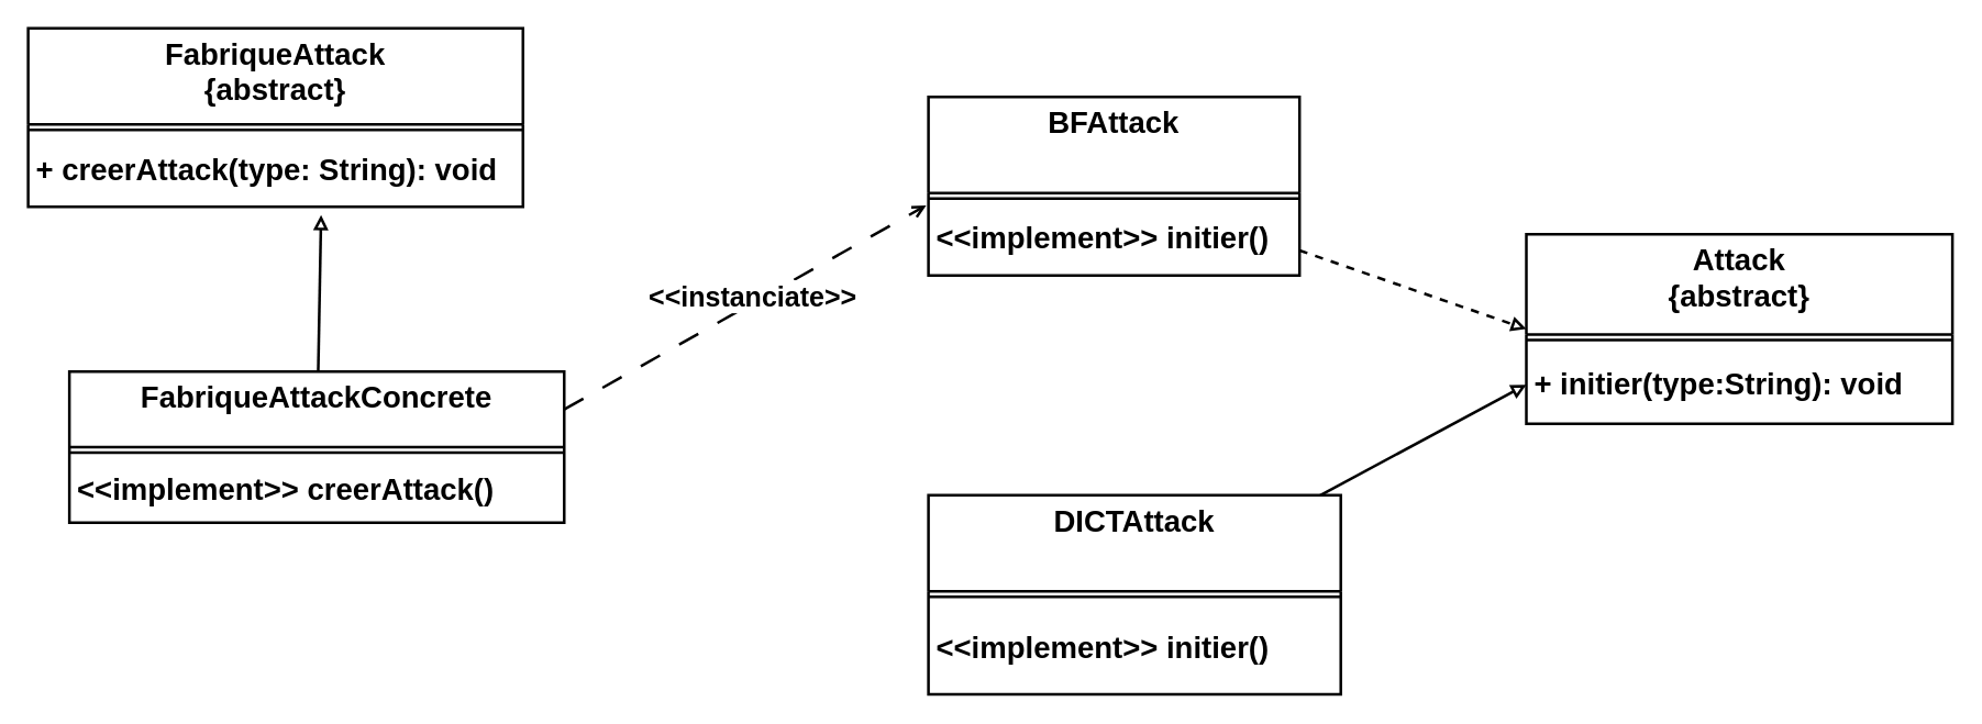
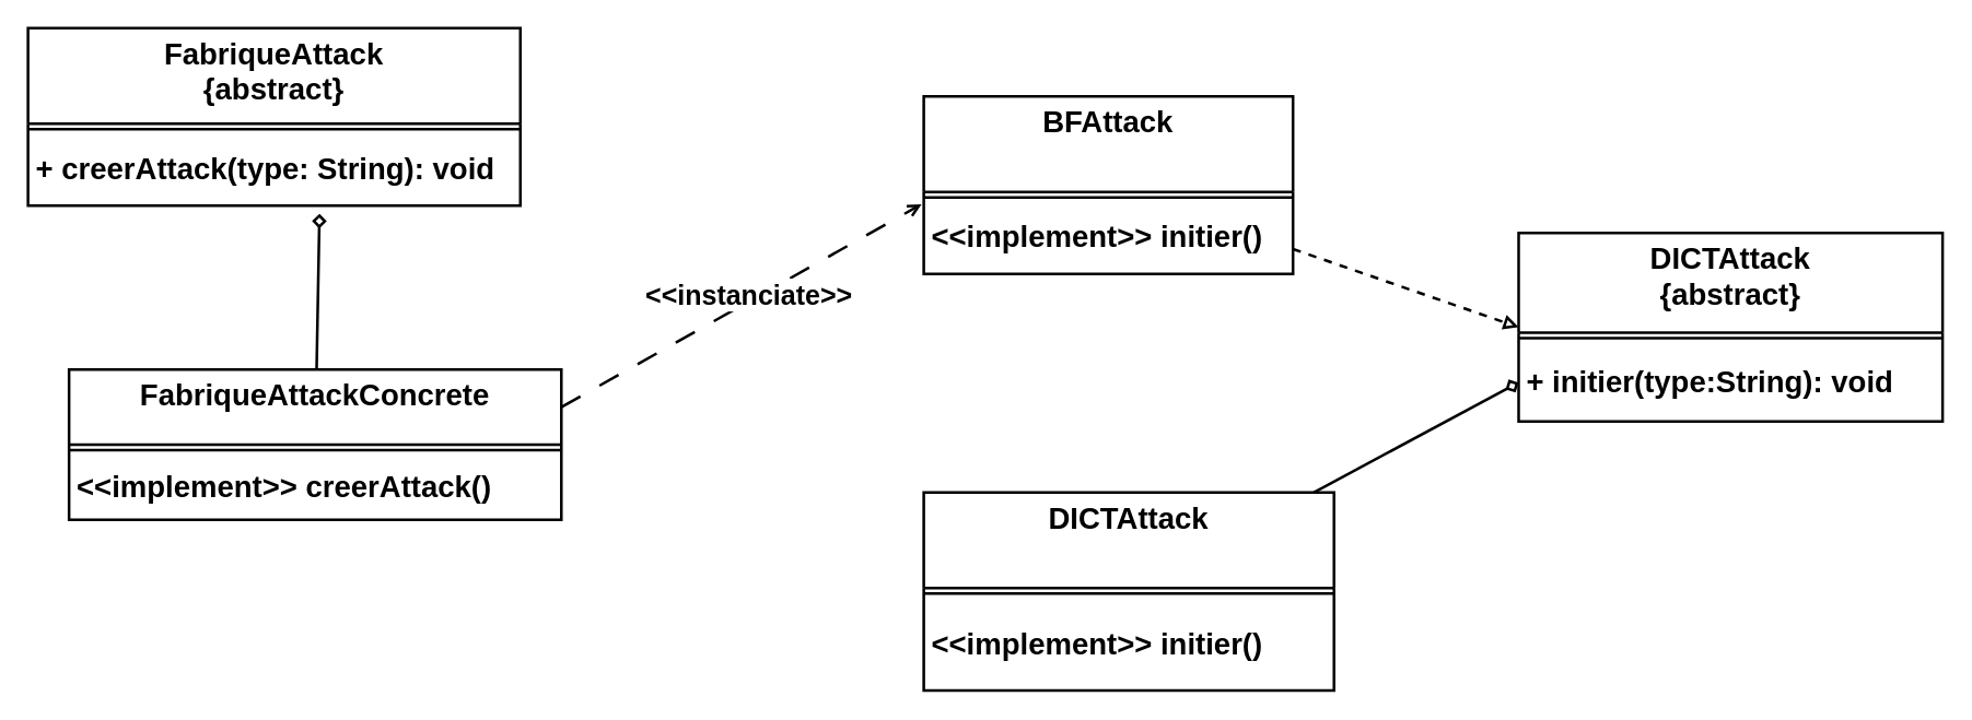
  <mxCell id="0" />
  <mxCell id="1" parent="0" />
  <mxCell id="2" value="&lt;span&gt;FabriqueAttack&lt;/span&gt;&lt;div&gt;&lt;span&gt;{abstract}&lt;/span&gt;&lt;/div&gt;" style="swimlane;fontStyle=1;align=center;verticalAlign=top;childLayout=stackLayout;horizontal=1;startSize=70;horizontalStack=0;resizeParent=1;resizeParentMax=0;resizeLast=0;collapsible=0;marginBottom=0;html=1;whiteSpace=wrap;strokeWidth=2;fontSize=22;" vertex="1" parent="1"><mxGeometry x="20" y="20" width="360" height="130" as="geometry" /></mxCell>
  <mxCell id="3" value="" style="line;strokeWidth=2;fillColor=none;align=left;verticalAlign=middle;spacingTop=-1;spacingLeft=3;spacingRight=3;rotatable=0;labelPosition=right;points=[];portConstraint=eastwest;fontSize=22;fontStyle=1" vertex="1" parent="2"><mxGeometry y="70" width="360" height="8" as="geometry" /></mxCell>
  <mxCell id="4" value="+ creerAttack(type: String): void" style="text;html=1;strokeColor=none;fillColor=none;align=left;verticalAlign=middle;spacingLeft=4;spacingRight=4;overflow=hidden;rotatable=0;points=[[0,0.5],[1,0.5]];portConstraint=eastwest;whiteSpace=wrap;strokeWidth=2;fontSize=22;fontStyle=1" vertex="1" parent="2"><mxGeometry y="78" width="360" height="52" as="geometry" /></mxCell>
  <mxCell id="5" value="&lt;span&gt;&lt;font color=&quot;#000000&quot;&gt;DICT&lt;/font&gt;Attack&lt;/span&gt;" style="swimlane;fontStyle=1;align=center;verticalAlign=top;childLayout=stackLayout;horizontal=1;startSize=70;horizontalStack=0;resizeParent=1;resizeParentMax=0;resizeLast=0;collapsible=0;marginBottom=0;html=1;whiteSpace=wrap;strokeWidth=2;fontSize=22;" vertex="1" parent="1"><mxGeometry x="675" y="360" width="300" height="145" as="geometry" /></mxCell>
  <mxCell id="6" value="" style="line;strokeWidth=2;fillColor=none;align=left;verticalAlign=middle;spacingTop=-1;spacingLeft=3;spacingRight=3;rotatable=0;labelPosition=right;points=[];portConstraint=eastwest;fontSize=22;fontStyle=1" vertex="1" parent="5"><mxGeometry y="70" width="300" height="8" as="geometry" /></mxCell>
  <mxCell id="7" value="&lt;span style=&quot;color: rgb(0, 0, 0);&quot;&gt;&amp;lt;&amp;lt;implement&amp;gt;&amp;gt;&amp;nbsp;&lt;/span&gt;initier()" style="text;html=1;strokeColor=none;fillColor=none;align=left;verticalAlign=middle;spacingLeft=4;spacingRight=4;overflow=hidden;rotatable=0;points=[[0,0.5],[1,0.5]];portConstraint=eastwest;whiteSpace=wrap;strokeWidth=2;fontSize=22;fontStyle=1" vertex="1" parent="5"><mxGeometry y="78" width="300" height="67" as="geometry" /></mxCell>
  <mxCell id="8" value="" style="edgeStyle=none;html=1;endArrow=block;endFill=0;entryX=0;entryY=0.5;entryDx=0;entryDy=0;strokeWidth=2;fontSize=22;fontStyle=1;dashed=1;" edge="1" parent="1" source="9" target="12"><mxGeometry relative="1" as="geometry" /></mxCell>
  <mxCell id="9" value="&lt;span&gt;BFAttack&lt;/span&gt;" style="swimlane;fontStyle=1;align=center;verticalAlign=top;childLayout=stackLayout;horizontal=1;startSize=70;horizontalStack=0;resizeParent=1;resizeParentMax=0;resizeLast=0;collapsible=0;marginBottom=0;html=1;whiteSpace=wrap;strokeWidth=2;fontSize=22;" vertex="1" parent="1"><mxGeometry x="675" y="70" width="270" height="130" as="geometry" /></mxCell>
  <mxCell id="10" value="" style="line;strokeWidth=2;fillColor=none;align=left;verticalAlign=middle;spacingTop=-1;spacingLeft=3;spacingRight=3;rotatable=0;labelPosition=right;points=[];portConstraint=eastwest;fontSize=22;fontStyle=1" vertex="1" parent="9"><mxGeometry y="70" width="270" height="8" as="geometry" /></mxCell>
  <mxCell id="11" value="&lt;span style=&quot;color: rgb(0, 0, 0);&quot;&gt;&amp;lt;&amp;lt;implement&amp;gt;&amp;gt;&amp;nbsp;&lt;/span&gt;initier()" style="text;html=1;strokeColor=none;fillColor=none;align=left;verticalAlign=middle;spacingLeft=4;spacingRight=4;overflow=hidden;rotatable=0;points=[[0,0.5],[1,0.5]];portConstraint=eastwest;whiteSpace=wrap;strokeWidth=2;fontSize=22;fontStyle=1" vertex="1" parent="9"><mxGeometry y="78" width="270" height="52" as="geometry" /></mxCell>
- <mxCell id="12" value="&lt;span&gt;Attack&lt;br&gt;{abstract}&lt;/span&gt;" style="swimlane;fontStyle=1;align=center;verticalAlign=top;childLayout=stackLayout;horizontal=1;startSize=73;horizontalStack=0;resizeParent=1;resizeParentMax=0;resizeLast=0;collapsible=0;marginBottom=0;html=1;whiteSpace=wrap;strokeWidth=2;fontSize=22;" vertex="1" parent="1"><mxGeometry x="1110" y="170" width="310" height="138" as="geometry" /></mxCell>
+ <mxCell id="12" value="&lt;span&gt;DICTAttack&lt;br&gt;{abstract}&lt;/span&gt;" style="swimlane;fontStyle=1;align=center;verticalAlign=top;childLayout=stackLayout;horizontal=1;startSize=73;horizontalStack=0;resizeParent=1;resizeParentMax=0;resizeLast=0;collapsible=0;marginBottom=0;html=1;whiteSpace=wrap;strokeWidth=2;fontSize=22;" vertex="1" parent="1"><mxGeometry x="1110" y="170" width="310" height="138" as="geometry" /></mxCell>
  <mxCell id="13" value="" style="line;strokeWidth=2;fillColor=none;align=left;verticalAlign=middle;spacingTop=-1;spacingLeft=3;spacingRight=3;rotatable=0;labelPosition=right;points=[];portConstraint=eastwest;fontSize=22;fontStyle=1" vertex="1" parent="12"><mxGeometry y="73" width="310" height="8" as="geometry" /></mxCell>
  <mxCell id="14" value="+ initier(type:String): void" style="text;html=1;strokeColor=none;fillColor=none;align=left;verticalAlign=middle;spacingLeft=4;spacingRight=4;overflow=hidden;rotatable=0;points=[[0,0.5],[1,0.5]];portConstraint=eastwest;whiteSpace=wrap;strokeWidth=2;fontSize=22;fontStyle=1" vertex="1" parent="12"><mxGeometry y="81" width="310" height="57" as="geometry" /></mxCell>
  <mxCell id="15" value="&lt;span&gt;FabriqueAttackConcrete&lt;/span&gt;" style="swimlane;fontStyle=1;align=center;verticalAlign=top;childLayout=stackLayout;horizontal=1;startSize=55;horizontalStack=0;resizeParent=1;resizeParentMax=0;resizeLast=0;collapsible=0;marginBottom=0;html=1;whiteSpace=wrap;strokeWidth=2;fontSize=22;" vertex="1" parent="1"><mxGeometry x="50" y="270" width="360" height="110" as="geometry" /></mxCell>
  <mxCell id="16" value="" style="line;strokeWidth=2;fillColor=none;align=left;verticalAlign=middle;spacingTop=-1;spacingLeft=3;spacingRight=3;rotatable=0;labelPosition=right;points=[];portConstraint=eastwest;fontSize=22;fontStyle=1" vertex="1" parent="15"><mxGeometry y="55" width="360" height="8" as="geometry" /></mxCell>
  <mxCell id="17" value="&amp;lt;&amp;lt;implement&amp;gt;&amp;gt; creerAttack()" style="text;html=1;strokeColor=none;fillColor=none;align=left;verticalAlign=middle;spacingLeft=4;spacingRight=4;overflow=hidden;rotatable=0;points=[[0,0.5],[1,0.5]];portConstraint=eastwest;whiteSpace=wrap;strokeWidth=2;fontSize=22;fontStyle=1" vertex="1" parent="15"><mxGeometry y="63" width="360" height="47" as="geometry" /></mxCell>
- <mxCell id="18" style="edgeStyle=none;html=1;entryX=0;entryY=0.5;entryDx=0;entryDy=0;endArrow=block;endFill=0;strokeWidth=2;fontSize=22;fontStyle=1" edge="1" parent="1" source="5" target="14"><mxGeometry relative="1" as="geometry" /></mxCell>
- <mxCell id="19" style="edgeStyle=none;html=1;entryX=0.592;entryY=1.115;entryDx=0;entryDy=0;entryPerimeter=0;endArrow=block;endFill=0;strokeWidth=2;fontSize=22;fontStyle=1" edge="1" parent="1" source="15" target="4"><mxGeometry relative="1" as="geometry" /></mxCell>
+ <mxCell id="18" style="edgeStyle=none;html=1;entryX=0;entryY=0.5;entryDx=0;entryDy=0;endArrow=diamond;endFill=0;strokeWidth=2;fontSize=22;fontStyle=1;" edge="1" parent="1" source="5" target="14"><mxGeometry relative="1" as="geometry" /></mxCell>
+ <mxCell id="19" style="edgeStyle=none;html=1;entryX=0.592;entryY=1.115;entryDx=0;entryDy=0;entryPerimeter=0;endArrow=diamond;endFill=0;strokeWidth=2;fontSize=22;fontStyle=1;" edge="1" parent="1" source="15" target="4"><mxGeometry relative="1" as="geometry" /></mxCell>
  <mxCell id="20" style="edgeStyle=none;html=1;exitX=1;exitY=0.25;exitDx=0;exitDy=0;endArrow=open;endFill=0;dashed=1;strokeWidth=2;fontSize=22;fontStyle=1;dashPattern=8 8;entryX=-0.006;entryY=0.019;entryDx=0;entryDy=0;entryPerimeter=0;" edge="1" parent="1" source="15" target="11"><mxGeometry relative="1" as="geometry"><mxPoint x="660" y="230" as="targetPoint" /></mxGeometry></mxCell>
  <mxCell id="21" value="&amp;lt;&amp;lt;instanciate&amp;gt;&amp;gt;" style="edgeLabel;html=1;align=center;verticalAlign=middle;resizable=0;points=[];fontSize=20;fontStyle=1" vertex="1" connectable="0" parent="20"><mxGeometry x="0.059" y="5" relative="1" as="geometry"><mxPoint as="offset" /></mxGeometry></mxCell>
